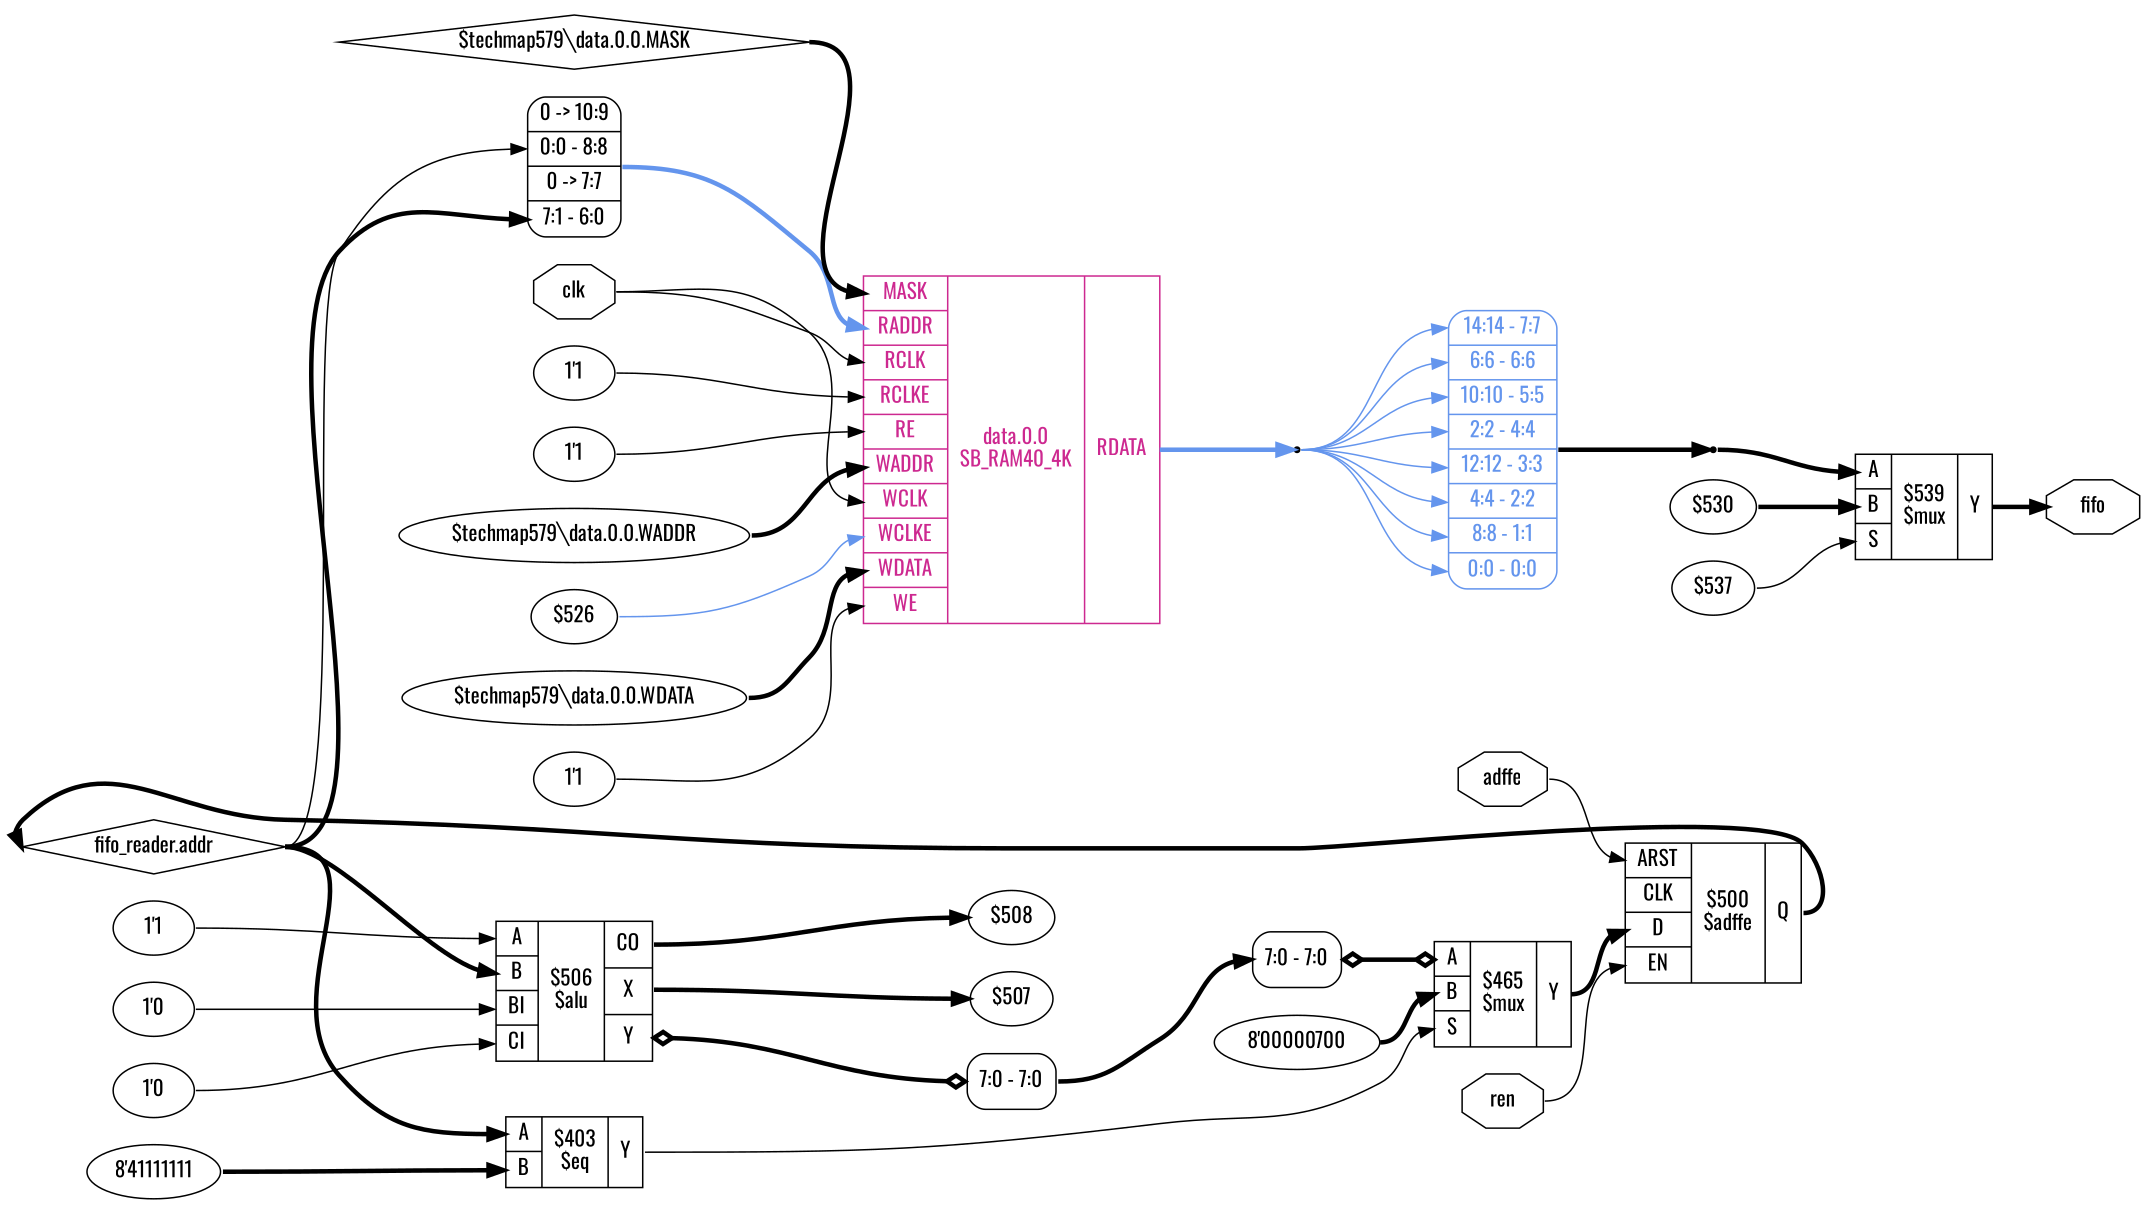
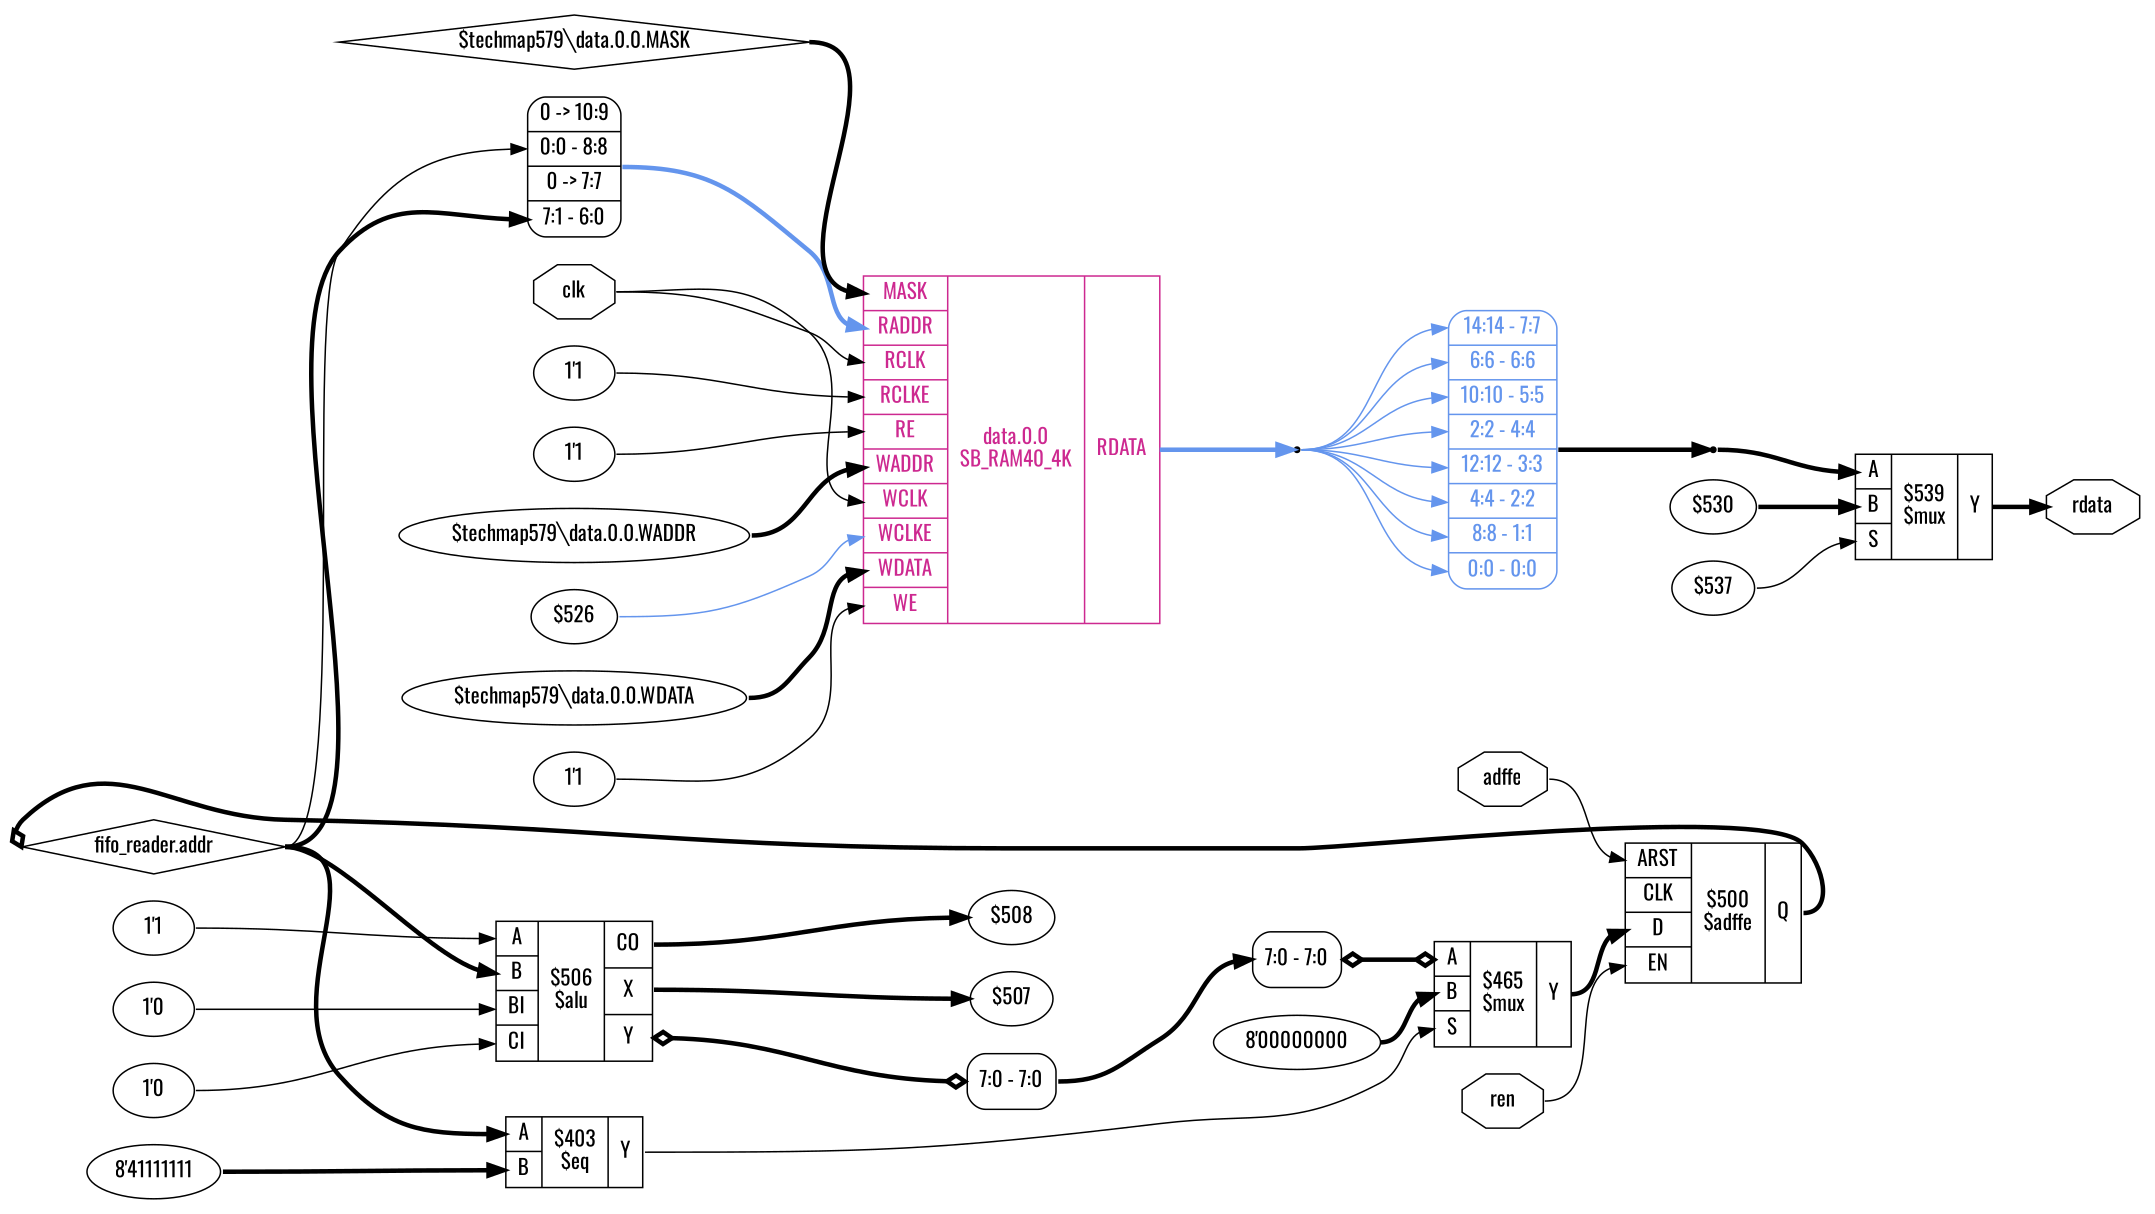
  digraph {
    fontname=Oswald
    rankdir=LR
    remincross=true
    node [fontname=Oswald]
    edge [color=black fontcolor=black fontname=Oswald headport=w tailport=e]
    n9 [color=black fontcolor=black label=clk shape=octagon]
    c25 [color=maroon3 fontcolor=maroon3 label="{{<p14> MASK|<p15> RADDR|<p16> RCLK|<p17> RCLKE|<p18> RE|<p19> WADDR|<p20> WCLK|<p21> WCLKE|<p22> WDATA|<p23> WE}|data.0.0\nSB_RAM40_4K|{<p24> RDATA}}" shape=record]
    n1 [shape=point]
    c39 [label="{{<p34> ARST|<p35> CLK|<p36> D|<p37> EN}|$500\n$adffe|{<p38> Q}}" shape=record]
    n10 [color=black fontcolor=black label="fifo_reader.addr" shape=diamond]
    c33 [label="{{<p26> A|<p27> B|<p28> BI|<p29> CI}|$506\n$alu|{<p30> CO|<p31> X|<p32> Y}}" shape=record]
    c40 [label="{{<p26> A|<p27> B}|$403\n$eq|{<p32> Y}}" shape=record]
    x18 [color=black fontcolor=black label="0 -&gt; 10:9 |<s2> 0:0 - 8:8 |0 -&gt; 7:7 |<s0> 7:1 - 6:0 " shape=record style=rounded]
    v9 [label="$508"]
    v10 [label="$507"]
    x11 [color=black fontcolor=black label="<s0> 7:0 - 7:0 " shape=record style=rounded]
    c42 [label="{{<p26> A|<p27> B|<p41> S}|$465\n$mux|{<p32> Y}}" shape=record]
-   n11 [color=black fontcolor=black label=fifo shape=octagon]
+   n11 [color=black fontcolor=black label=rdata shape=octagon]
    n12 [color=black fontcolor=black label=ren shape=octagon]
    n13 [color=black fontcolor=black label=adffe shape=octagon]
    v0 [label="$techmap579&#9586;data.0.0.WADDR"]
    v1 [label="1'1"]
    v2 [label="$526"]
    v3 [label="$techmap579&#9586;data.0.0.WDATA"]
    v4 [label="1'1"]
    v5 [label="1'1"]
    x19 [color=cornflowerblue fontcolor=cornflowerblue label="<s7> 14:14 - 7:7 |<s6> 6:6 - 6:6 |<s5> 10:10 - 5:5 |<s4> 2:2 - 4:4 |<s3> 12:12 - 3:3 |<s2> 4:4 - 2:2 |<s1> 8:8 - 1:1 |<s0> 0:0 - 0:0 " shape=record style=rounded]
    v6 [label="1'1"]
    v7 [label="1'0"]
    v8 [label="1'0"]
    x13 [color=black fontcolor=black label="<s0> 7:0 - 7:0 " shape=record style=rounded]
    v12 [label="8'41111111"]
-   v14 [label="8'00000700"]
+   v14 [label="8'00000000"]
    v15 [label="$537"]
    c43 [label="{{<p26> A|<p27> B|<p41> S}|$539\n$mux|{<p32> Y}}" shape=record]
    v16 [label="$530"]
    x17 [shape=point]
    n2 [label="$techmap579&#9586;data.0.0.MASK" shape=diamond]
    n9 -> c25 [headport="p16:w"]
    n9 -> c25 [headport="p20:w"]
    c25 -> n1 [color=cornflowerblue fontcolor=cornflowerblue style="setlinewidth(3)" tailport="p24:e"]
    n1 -> x19 [color=cornflowerblue fontcolor=cornflowerblue headport="s0:w"]
    n1 -> x19 [color=cornflowerblue fontcolor=cornflowerblue headport="s1:w"]
    n1 -> x19 [color=cornflowerblue fontcolor=cornflowerblue headport="s2:w"]
    n1 -> x19 [color=cornflowerblue fontcolor=cornflowerblue headport="s3:w"]
    n1 -> x19 [color=cornflowerblue fontcolor=cornflowerblue headport="s4:w"]
    n1 -> x19 [color=cornflowerblue fontcolor=cornflowerblue headport="s5:w"]
    n1 -> x19 [color=cornflowerblue fontcolor=cornflowerblue headport="s6:w"]
    n1 -> x19 [color=cornflowerblue fontcolor=cornflowerblue headport="s7:w"]
-   c39 -> n10 [style="setlinewidth(3)" tailport="p38:e"]
+   c39 -> n10 [style="setlinewidth(3)" tailport="p38:e" arrowhead=odiamond]
    n10 -> c33 [headport="p27:w" style="setlinewidth(3)"]
    n10 -> c40 [headport="p26:w" style="setlinewidth(3)"]
    n10 -> x18 [headport="s0:w" style="setlinewidth(3)"]
    n10 -> x18 [headport="s2:w"]
    c33 -> v9 [style="setlinewidth(3)" tailport="p30:e"]
    c33 -> v10 [style="setlinewidth(3)" tailport="p31:e"]
    c33 -> x11 [arrowhead=odiamond arrowtail=odiamond dir=both style="setlinewidth(3)" tailport="p32:e"]
    c40 -> c42 [headport="p41:w" tailport="p32:e"]
    x18 -> c25 [color=cornflowerblue fontcolor=cornflowerblue headport="p15:w" style="setlinewidth(3)"]
    x11 -> x13 [headport="s0:w" style="setlinewidth(3)" tailport="s0:e"]
    c42 -> c39 [headport="p36:w" style="setlinewidth(3)" tailport="p32:e"]
    n12 -> c39 [headport="p37:w"]
    n13 -> c39 [headport="p34:w"]
    v0 -> c25 [headport="p19:w" style="setlinewidth(3)"]
    v1 -> c25 [headport="p23:w"]
    v2 -> c25 [color=cornflowerblue headport="p21:w"]
    v3 -> c25 [headport="p22:w" style="setlinewidth(3)"]
    v4 -> c25 [headport="p18:w"]
    v5 -> c25 [headport="p17:w"]
    x19 -> x17 [style="setlinewidth(3)"]
    v6 -> c33 [headport="p26:w"]
    v7 -> c33 [headport="p28:w"]
    v8 -> c33 [headport="p29:w"]
    x13 -> c42 [arrowhead=odiamond arrowtail=odiamond dir=both headport="p26:w" style="setlinewidth(3)"]
    v12 -> c40 [headport="p27:w" style="setlinewidth(3)"]
    v14 -> c42 [headport="p27:w" style="setlinewidth(3)"]
    v15 -> c43 [headport="p41:w"]
    c43 -> n11 [style="setlinewidth(3)" tailport="p32:e"]
    v16 -> c43 [headport="p27:w" style="setlinewidth(3)"]
    x17 -> c43 [headport="p26:w" style="setlinewidth(3)"]
    n2 -> c25 [headport="p14:w" style="setlinewidth(3)"]
  }
